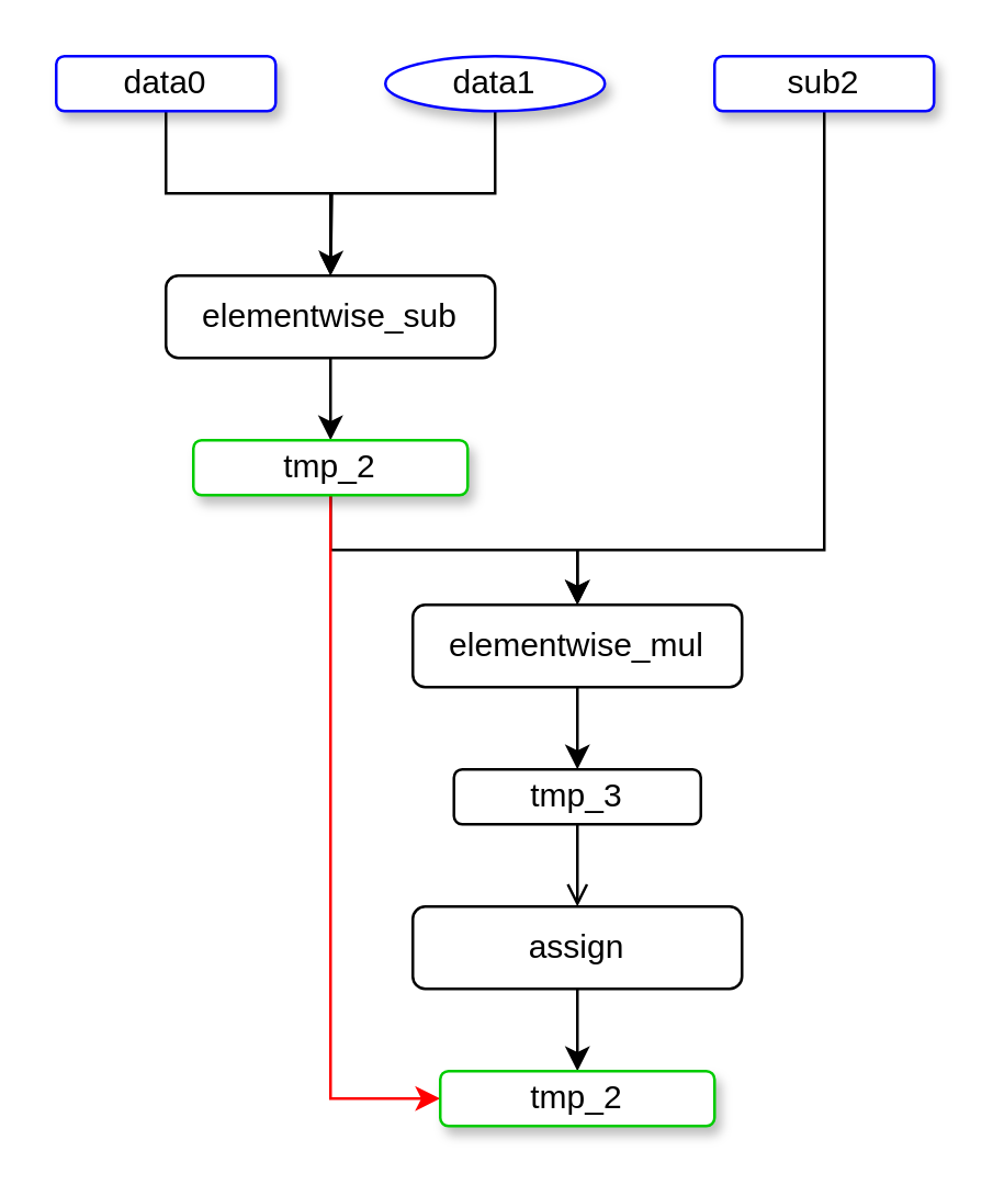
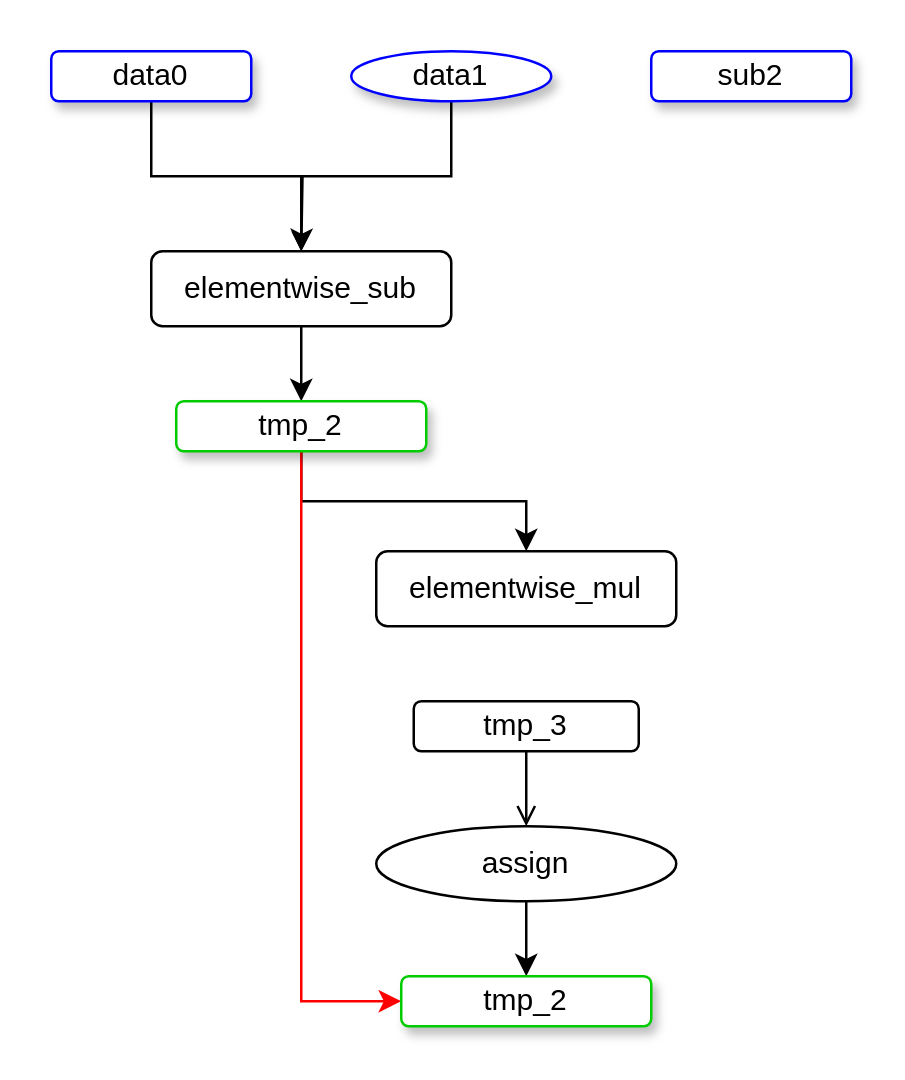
  <mxCell id="0" />
  <mxCell id="1" parent="0" />
  <mxCell id="2" style="edgeStyle=orthogonalEdgeStyle;rounded=0;orthogonalLoop=1;jettySize=auto;html=1;exitX=0.5;exitY=1;exitDx=0;exitDy=0;entryX=0.5;entryY=0;entryDx=0;entryDy=0;endArrow=open;" edge="1" parent="1" source="3" target="9"><mxGeometry relative="1" as="geometry" /></mxCell>
  <mxCell id="3" value="data0" style="rounded=1;whiteSpace=wrap;html=1;shadow=1;strokeColor=#0000FF;" vertex="1" parent="1"><mxGeometry x="20" y="20" width="80" height="20" as="geometry" /></mxCell>
  <mxCell id="4" style="edgeStyle=orthogonalEdgeStyle;rounded=0;orthogonalLoop=1;jettySize=auto;html=1;exitX=0.5;exitY=1;exitDx=0;exitDy=0;" edge="1" parent="1" source="5"><mxGeometry relative="1" as="geometry"><mxPoint x="120" y="100" as="targetPoint" /></mxGeometry></mxCell>
  <mxCell id="5" value="data1" style="ellipse;whiteSpace=wrap;html=1;shadow=1;strokeColor=#0000FF;" vertex="1" parent="1"><mxGeometry x="140" y="20" width="80" height="20" as="geometry" /></mxCell>
- <mxCell id="6" style="edgeStyle=orthogonalEdgeStyle;rounded=0;orthogonalLoop=1;jettySize=auto;html=1;exitX=0.5;exitY=1;exitDx=0;exitDy=0;entryX=0.5;entryY=0;entryDx=0;entryDy=0;" edge="1" parent="1" source="7" target="14"><mxGeometry relative="1" as="geometry"><Array as="points"><mxPoint x="300" y="200" /><mxPoint x="210" y="200" /></Array></mxGeometry></mxCell>
  <mxCell id="7" value="sub2" style="rounded=1;whiteSpace=wrap;html=1;shadow=1;strokeColor=#0000FF;" vertex="1" parent="1"><mxGeometry x="260" y="20" width="80" height="20" as="geometry" /></mxCell>
  <mxCell id="8" style="edgeStyle=orthogonalEdgeStyle;rounded=0;orthogonalLoop=1;jettySize=auto;html=1;exitX=0.5;exitY=1;exitDx=0;exitDy=0;entryX=0.5;entryY=0;entryDx=0;entryDy=0;" edge="1" parent="1" source="9" target="12"><mxGeometry relative="1" as="geometry" /></mxCell>
  <mxCell id="9" value="elementwise_sub" style="rounded=1;whiteSpace=wrap;html=1;" vertex="1" parent="1"><mxGeometry x="60" y="100" width="120" height="30" as="geometry" /></mxCell>
  <mxCell id="10" style="edgeStyle=orthogonalEdgeStyle;rounded=0;orthogonalLoop=1;jettySize=auto;html=1;exitX=0.5;exitY=1;exitDx=0;exitDy=0;entryX=0.5;entryY=0;entryDx=0;entryDy=0;" edge="1" parent="1" source="12" target="14"><mxGeometry relative="1" as="geometry" /></mxCell>
  <mxCell id="11" style="edgeStyle=orthogonalEdgeStyle;rounded=0;orthogonalLoop=1;jettySize=auto;html=1;exitX=0.5;exitY=1;exitDx=0;exitDy=0;entryX=0;entryY=0.5;entryDx=0;entryDy=0;strokeColor=#FF0000;shadow=0;" edge="1" parent="1" source="12" target="19"><mxGeometry relative="1" as="geometry" /></mxCell>
  <mxCell id="12" value="tmp_2" style="rounded=1;whiteSpace=wrap;html=1;arcSize=15;strokeColor=#00CC00;shadow=1;" vertex="1" parent="1"><mxGeometry x="70" y="160" width="100" height="20" as="geometry" /></mxCell>
- <mxCell id="13" style="edgeStyle=orthogonalEdgeStyle;rounded=0;orthogonalLoop=1;jettySize=auto;html=1;exitX=0.5;exitY=1;exitDx=0;exitDy=0;entryX=0.5;entryY=0;entryDx=0;entryDy=0;" edge="1" parent="1" source="14" target="16"><mxGeometry relative="1" as="geometry" /></mxCell>
  <mxCell id="14" value="elementwise_mul" style="rounded=1;whiteSpace=wrap;html=1;" vertex="1" parent="1"><mxGeometry x="150" y="220" width="120" height="30" as="geometry" /></mxCell>
  <mxCell id="15" style="edgeStyle=orthogonalEdgeStyle;rounded=0;orthogonalLoop=1;jettySize=auto;html=1;exitX=0.5;exitY=1;exitDx=0;exitDy=0;entryX=0.5;entryY=0;entryDx=0;entryDy=0;endArrow=open;" edge="1" parent="1" source="16" target="18"><mxGeometry relative="1" as="geometry" /></mxCell>
  <mxCell id="16" value="tmp_3" style="rounded=1;whiteSpace=wrap;html=1;" vertex="1" parent="1"><mxGeometry x="165" y="280" width="90" height="20" as="geometry" /></mxCell>
  <mxCell id="17" style="edgeStyle=orthogonalEdgeStyle;rounded=0;orthogonalLoop=1;jettySize=auto;html=1;exitX=0.5;exitY=1;exitDx=0;exitDy=0;entryX=0.5;entryY=0;entryDx=0;entryDy=0;" edge="1" parent="1" source="18" target="19"><mxGeometry relative="1" as="geometry" /></mxCell>
- <mxCell id="18" value="assign" style="rounded=1;whiteSpace=wrap;html=1;" vertex="1" parent="1"><mxGeometry x="150" y="330" width="120" height="30" as="geometry" /></mxCell>
+ <mxCell id="18" value="assign" style="ellipse;whiteSpace=wrap;html=1;" vertex="1" parent="1"><mxGeometry x="150" y="330" width="120" height="30" as="geometry" /></mxCell>
  <mxCell id="19" value="tmp_2" style="rounded=1;whiteSpace=wrap;html=1;strokeColor=#00CC00;shadow=1;" vertex="1" parent="1"><mxGeometry x="160" y="390" width="100" height="20" as="geometry" /></mxCell>
